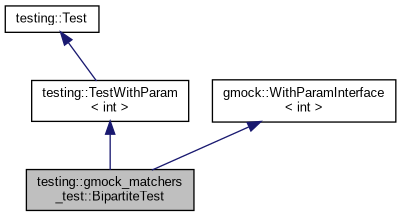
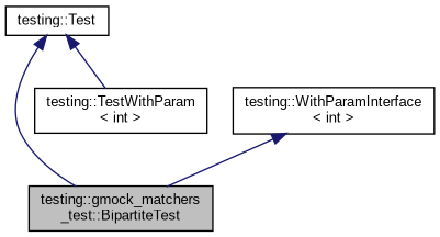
  digraph {
    fontname="Liberation Sans"
    node [color=black fillcolor=white fontname="Liberation Sans" fontsize=10 shape=record style=filled]
    edge [color=midnightblue dir=back fontname="Liberation Sans" fontsize=10 labelfontname=Helvetica labelfontsize=10 style=solid]
    n1 [fillcolor=grey75 fontcolor=black height=0.2 label="testing::gmock_matchers\l_test::BipartiteTest" width=0.4]
    n2 [height=0.2 label="testing::TestWithParam\l\< int \>" width=0.4]
    n3 [height=0.2 label="testing::Test" width=0.4]
-   n4 [height=0.2 label="gmock::WithParamInterface\l\< int \>" width=0.4]
-   n2 -> n1
+   n4 [height=0.2 label="testing::WithParamInterface\l\< int \>" width=0.4]
+   n3 -> n1
    n3 -> n2
    n4 -> n1
  }
